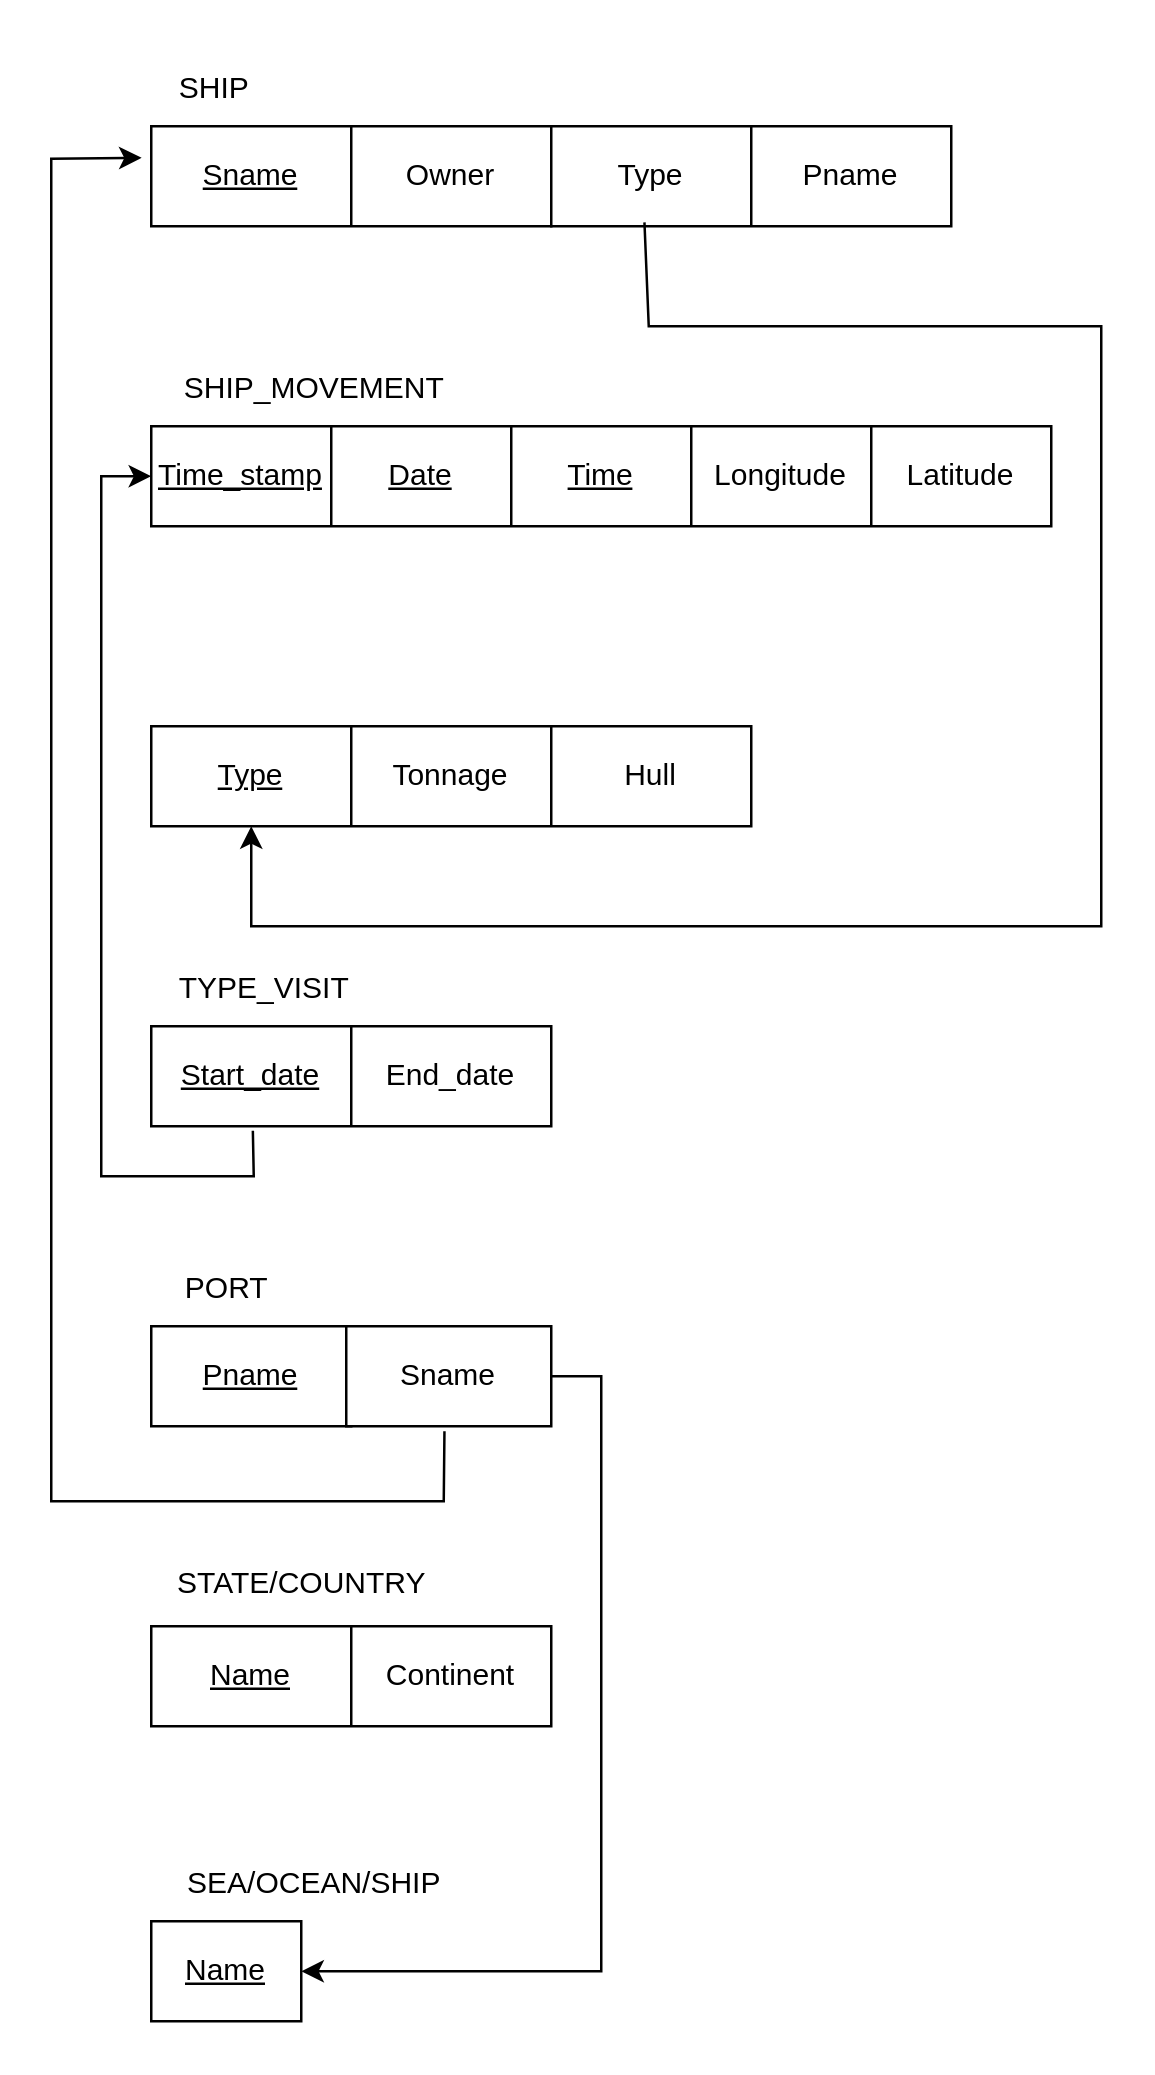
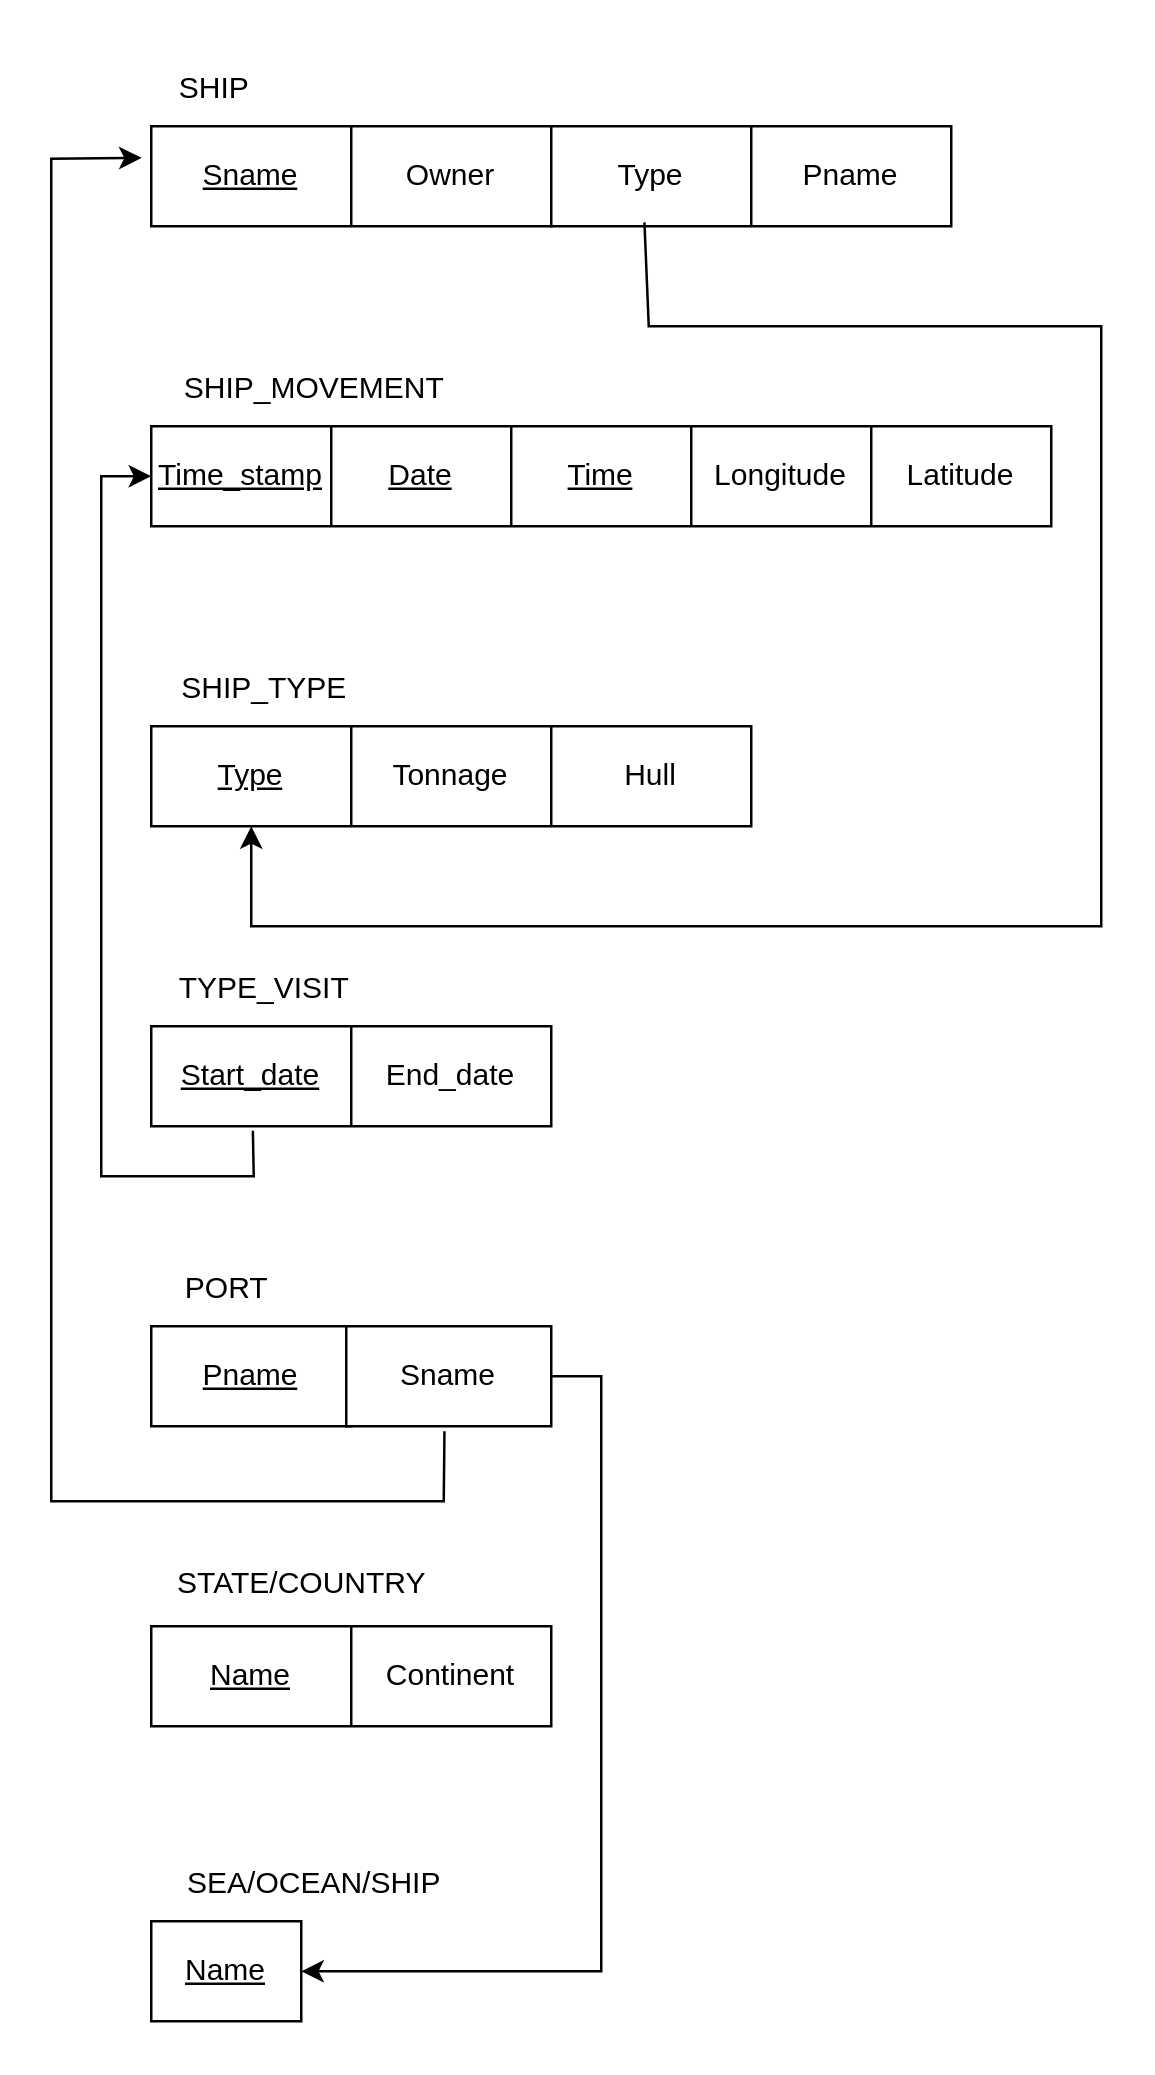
  <mxCell id="0" />
  <mxCell id="1" parent="0" />
  <mxCell id="2" value="SHIP_MOVEMENT" style="text;html=1;align=center;verticalAlign=middle;resizable=0;points=[];autosize=1;strokeColor=none;fillColor=none;" vertex="1" parent="1"><mxGeometry x="60" y="140" width="130" height="30" as="geometry" /></mxCell>
  <mxCell id="3" value="" style="shape=table;startSize=0;container=1;collapsible=0;childLayout=tableLayout;" vertex="1" parent="1"><mxGeometry x="60" y="170" width="360" height="40" as="geometry" /></mxCell>
  <mxCell id="4" value="" style="shape=tableRow;horizontal=0;startSize=0;swimlaneHead=0;swimlaneBody=0;strokeColor=inherit;top=0;left=0;bottom=0;right=0;collapsible=0;dropTarget=0;fillColor=none;points=[[0,0.5],[1,0.5]];portConstraint=eastwest;" vertex="1" parent="3"><mxGeometry width="360" height="40" as="geometry" /></mxCell>
  <mxCell id="5" value="&lt;u&gt;Time_stamp&lt;/u&gt;" style="shape=partialRectangle;html=1;whiteSpace=wrap;connectable=0;strokeColor=inherit;overflow=hidden;fillColor=none;top=0;left=0;bottom=0;right=0;pointerEvents=1;" vertex="1" parent="4"><mxGeometry width="72" height="40" as="geometry"><mxRectangle width="72" height="40" as="alternateBounds" /></mxGeometry></mxCell>
  <mxCell id="6" value="&lt;u&gt;Date&lt;/u&gt;" style="shape=partialRectangle;html=1;whiteSpace=wrap;connectable=0;strokeColor=inherit;overflow=hidden;fillColor=none;top=0;left=0;bottom=0;right=0;pointerEvents=1;" vertex="1" parent="4"><mxGeometry x="72" width="72" height="40" as="geometry"><mxRectangle width="72" height="40" as="alternateBounds" /></mxGeometry></mxCell>
  <mxCell id="7" value="&lt;u&gt;Time&lt;/u&gt;" style="shape=partialRectangle;html=1;whiteSpace=wrap;connectable=0;strokeColor=inherit;overflow=hidden;fillColor=none;top=0;left=0;bottom=0;right=0;pointerEvents=1;" vertex="1" parent="4"><mxGeometry x="144" width="72" height="40" as="geometry"><mxRectangle width="72" height="40" as="alternateBounds" /></mxGeometry></mxCell>
  <mxCell id="8" value="Longitude" style="shape=partialRectangle;html=1;whiteSpace=wrap;connectable=0;strokeColor=inherit;overflow=hidden;fillColor=none;top=0;left=0;bottom=0;right=0;pointerEvents=1;" vertex="1" parent="4"><mxGeometry x="216" width="72" height="40" as="geometry"><mxRectangle width="72" height="40" as="alternateBounds" /></mxGeometry></mxCell>
  <mxCell id="9" value="Latitude" style="shape=partialRectangle;html=1;whiteSpace=wrap;connectable=0;strokeColor=inherit;overflow=hidden;fillColor=none;top=0;left=0;bottom=0;right=0;pointerEvents=1;" vertex="1" parent="4"><mxGeometry x="288" width="72" height="40" as="geometry"><mxRectangle width="72" height="40" as="alternateBounds" /></mxGeometry></mxCell>
  <mxCell id="10" value="SHIP" style="text;html=1;align=center;verticalAlign=middle;resizable=0;points=[];autosize=1;strokeColor=none;fillColor=none;" vertex="1" parent="1"><mxGeometry x="60" y="20" width="50" height="30" as="geometry" /></mxCell>
  <mxCell id="11" value="" style="shape=table;startSize=0;container=1;collapsible=0;childLayout=tableLayout;" vertex="1" parent="1"><mxGeometry x="60" y="50" width="160" height="40" as="geometry" /></mxCell>
  <mxCell id="12" value="" style="shape=tableRow;horizontal=0;startSize=0;swimlaneHead=0;swimlaneBody=0;strokeColor=inherit;top=0;left=0;bottom=0;right=0;collapsible=0;dropTarget=0;fillColor=none;points=[[0,0.5],[1,0.5]];portConstraint=eastwest;" vertex="1" parent="11"><mxGeometry width="160" height="40" as="geometry" /></mxCell>
  <mxCell id="13" value="&lt;u&gt;Sname&lt;/u&gt;" style="shape=partialRectangle;html=1;whiteSpace=wrap;connectable=0;strokeColor=inherit;overflow=hidden;fillColor=none;top=0;left=0;bottom=0;right=0;pointerEvents=1;" vertex="1" parent="12"><mxGeometry width="80" height="40" as="geometry"><mxRectangle width="80" height="40" as="alternateBounds" /></mxGeometry></mxCell>
  <mxCell id="14" value="Owner" style="shape=partialRectangle;html=1;whiteSpace=wrap;connectable=0;strokeColor=inherit;overflow=hidden;fillColor=none;top=0;left=0;bottom=0;right=0;pointerEvents=1;" vertex="1" parent="12"><mxGeometry x="80" width="80" height="40" as="geometry"><mxRectangle width="80" height="40" as="alternateBounds" /></mxGeometry></mxCell>
+ <mxCell id="15" value="SHIP_TYPE" style="text;html=1;align=center;verticalAlign=middle;resizable=0;points=[];autosize=1;strokeColor=none;fillColor=none;" vertex="1" parent="1"><mxGeometry x="60" y="260" width="90" height="30" as="geometry" /></mxCell>
  <mxCell id="16" value="" style="shape=table;startSize=0;container=1;collapsible=0;childLayout=tableLayout;" vertex="1" parent="1"><mxGeometry x="60" y="290" width="240" height="40" as="geometry" /></mxCell>
  <mxCell id="17" value="" style="shape=tableRow;horizontal=0;startSize=0;swimlaneHead=0;swimlaneBody=0;strokeColor=inherit;top=0;left=0;bottom=0;right=0;collapsible=0;dropTarget=0;fillColor=none;points=[[0,0.5],[1,0.5]];portConstraint=eastwest;" vertex="1" parent="16"><mxGeometry width="240" height="40" as="geometry" /></mxCell>
  <mxCell id="18" value="&lt;u&gt;Type&lt;/u&gt;" style="shape=partialRectangle;html=1;whiteSpace=wrap;connectable=0;strokeColor=inherit;overflow=hidden;fillColor=none;top=0;left=0;bottom=0;right=0;pointerEvents=1;" vertex="1" parent="17"><mxGeometry width="80" height="40" as="geometry"><mxRectangle width="80" height="40" as="alternateBounds" /></mxGeometry></mxCell>
  <mxCell id="19" value="Tonnage" style="shape=partialRectangle;html=1;whiteSpace=wrap;connectable=0;strokeColor=inherit;overflow=hidden;fillColor=none;top=0;left=0;bottom=0;right=0;pointerEvents=1;" vertex="1" parent="17"><mxGeometry x="80" width="80" height="40" as="geometry"><mxRectangle width="80" height="40" as="alternateBounds" /></mxGeometry></mxCell>
  <mxCell id="20" value="Hull" style="shape=partialRectangle;html=1;whiteSpace=wrap;connectable=0;strokeColor=inherit;overflow=hidden;fillColor=none;top=0;left=0;bottom=0;right=0;pointerEvents=1;" vertex="1" parent="17"><mxGeometry x="160" width="80" height="40" as="geometry"><mxRectangle width="80" height="40" as="alternateBounds" /></mxGeometry></mxCell>
  <mxCell id="21" value="TYPE_VISIT" style="text;html=1;align=center;verticalAlign=middle;resizable=0;points=[];autosize=1;strokeColor=none;fillColor=none;" vertex="1" parent="1"><mxGeometry x="60" y="380" width="90" height="30" as="geometry" /></mxCell>
  <mxCell id="22" value="" style="shape=table;startSize=0;container=1;collapsible=0;childLayout=tableLayout;" vertex="1" parent="1"><mxGeometry x="60" y="410" width="160" height="40" as="geometry" /></mxCell>
  <mxCell id="23" value="" style="shape=tableRow;horizontal=0;startSize=0;swimlaneHead=0;swimlaneBody=0;strokeColor=inherit;top=0;left=0;bottom=0;right=0;collapsible=0;dropTarget=0;fillColor=none;points=[[0,0.5],[1,0.5]];portConstraint=eastwest;" vertex="1" parent="22"><mxGeometry width="160" height="40" as="geometry" /></mxCell>
  <mxCell id="24" value="&lt;u&gt;Start_date&lt;/u&gt;" style="shape=partialRectangle;html=1;whiteSpace=wrap;connectable=0;strokeColor=inherit;overflow=hidden;fillColor=none;top=0;left=0;bottom=0;right=0;pointerEvents=1;" vertex="1" parent="23"><mxGeometry width="80" height="40" as="geometry"><mxRectangle width="80" height="40" as="alternateBounds" /></mxGeometry></mxCell>
  <mxCell id="25" value="End_date" style="shape=partialRectangle;html=1;whiteSpace=wrap;connectable=0;strokeColor=inherit;overflow=hidden;fillColor=none;top=0;left=0;bottom=0;right=0;pointerEvents=1;" vertex="1" parent="23"><mxGeometry x="80" width="80" height="40" as="geometry"><mxRectangle width="80" height="40" as="alternateBounds" /></mxGeometry></mxCell>
  <mxCell id="26" value="PORT" style="text;html=1;align=center;verticalAlign=middle;resizable=0;points=[];autosize=1;strokeColor=none;fillColor=none;" vertex="1" parent="1"><mxGeometry x="60" y="500" width="60" height="30" as="geometry" /></mxCell>
  <mxCell id="27" value="" style="shape=table;startSize=0;container=1;collapsible=0;childLayout=tableLayout;" vertex="1" parent="1"><mxGeometry x="60" y="530" width="80" height="40" as="geometry" /></mxCell>
  <mxCell id="28" value="" style="shape=tableRow;horizontal=0;startSize=0;swimlaneHead=0;swimlaneBody=0;strokeColor=inherit;top=0;left=0;bottom=0;right=0;collapsible=0;dropTarget=0;fillColor=none;points=[[0,0.5],[1,0.5]];portConstraint=eastwest;" vertex="1" parent="27"><mxGeometry width="80" height="40" as="geometry" /></mxCell>
  <mxCell id="29" value="&lt;u&gt;Pname&lt;/u&gt;" style="shape=partialRectangle;html=1;whiteSpace=wrap;connectable=0;strokeColor=inherit;overflow=hidden;fillColor=none;top=0;left=0;bottom=0;right=0;pointerEvents=1;" vertex="1" parent="28"><mxGeometry width="80" height="40" as="geometry"><mxRectangle width="80" height="40" as="alternateBounds" /></mxGeometry></mxCell>
  <mxCell id="30" value="STATE/COUNTRY" style="text;html=1;align=center;verticalAlign=middle;resizable=0;points=[];autosize=1;strokeColor=none;fillColor=none;" vertex="1" parent="1"><mxGeometry x="60" y="618" width="120" height="30" as="geometry" /></mxCell>
  <mxCell id="31" value="" style="shape=table;startSize=0;container=1;collapsible=0;childLayout=tableLayout;" vertex="1" parent="1"><mxGeometry x="60" y="650" width="160" height="40" as="geometry" /></mxCell>
  <mxCell id="32" value="" style="shape=tableRow;horizontal=0;startSize=0;swimlaneHead=0;swimlaneBody=0;strokeColor=inherit;top=0;left=0;bottom=0;right=0;collapsible=0;dropTarget=0;fillColor=none;points=[[0,0.5],[1,0.5]];portConstraint=eastwest;" vertex="1" parent="31"><mxGeometry width="160" height="40" as="geometry" /></mxCell>
  <mxCell id="33" value="&lt;u&gt;Name&lt;/u&gt;" style="shape=partialRectangle;html=1;whiteSpace=wrap;connectable=0;strokeColor=inherit;overflow=hidden;fillColor=none;top=0;left=0;bottom=0;right=0;pointerEvents=1;" vertex="1" parent="32"><mxGeometry width="80" height="40" as="geometry"><mxRectangle width="80" height="40" as="alternateBounds" /></mxGeometry></mxCell>
  <mxCell id="34" value="Continent" style="shape=partialRectangle;html=1;whiteSpace=wrap;connectable=0;strokeColor=inherit;overflow=hidden;fillColor=none;top=0;left=0;bottom=0;right=0;pointerEvents=1;" vertex="1" parent="32"><mxGeometry x="80" width="80" height="40" as="geometry"><mxRectangle width="80" height="40" as="alternateBounds" /></mxGeometry></mxCell>
  <mxCell id="35" value="" style="shape=table;startSize=0;container=1;collapsible=0;childLayout=tableLayout;" vertex="1" parent="1"><mxGeometry x="220" y="50" width="160" height="40" as="geometry" /></mxCell>
  <mxCell id="36" value="" style="shape=tableRow;horizontal=0;startSize=0;swimlaneHead=0;swimlaneBody=0;strokeColor=inherit;top=0;left=0;bottom=0;right=0;collapsible=0;dropTarget=0;fillColor=none;points=[[0,0.5],[1,0.5]];portConstraint=eastwest;" vertex="1" parent="35"><mxGeometry width="160" height="40" as="geometry" /></mxCell>
  <mxCell id="37" value="Type" style="shape=partialRectangle;html=1;whiteSpace=wrap;connectable=0;strokeColor=inherit;overflow=hidden;fillColor=none;top=0;left=0;bottom=0;right=0;pointerEvents=1;" vertex="1" parent="36"><mxGeometry width="80" height="40" as="geometry"><mxRectangle width="80" height="40" as="alternateBounds" /></mxGeometry></mxCell>
  <mxCell id="38" value="Pname" style="shape=partialRectangle;html=1;whiteSpace=wrap;connectable=0;strokeColor=inherit;overflow=hidden;fillColor=none;top=0;left=0;bottom=0;right=0;pointerEvents=1;" vertex="1" parent="36"><mxGeometry x="80" width="80" height="40" as="geometry"><mxRectangle width="80" height="40" as="alternateBounds" /></mxGeometry></mxCell>
  <mxCell id="39" value="SEA/OCEAN/SHIP" style="text;html=1;align=center;verticalAlign=middle;resizable=0;points=[];autosize=1;strokeColor=none;fillColor=none;" vertex="1" parent="1"><mxGeometry x="60" y="738" width="130" height="30" as="geometry" /></mxCell>
  <mxCell id="40" value="" style="shape=table;startSize=0;container=1;collapsible=0;childLayout=tableLayout;" vertex="1" parent="1"><mxGeometry x="60" y="768" width="60" height="40" as="geometry" /></mxCell>
  <mxCell id="41" value="" style="shape=tableRow;horizontal=0;startSize=0;swimlaneHead=0;swimlaneBody=0;strokeColor=inherit;top=0;left=0;bottom=0;right=0;collapsible=0;dropTarget=0;fillColor=none;points=[[0,0.5],[1,0.5]];portConstraint=eastwest;" vertex="1" parent="40"><mxGeometry width="60" height="40" as="geometry" /></mxCell>
  <mxCell id="42" value="&lt;u&gt;Name&lt;/u&gt;" style="shape=partialRectangle;html=1;whiteSpace=wrap;connectable=0;strokeColor=inherit;overflow=hidden;fillColor=none;top=0;left=0;bottom=0;right=0;pointerEvents=1;" vertex="1" parent="41"><mxGeometry width="60" height="40" as="geometry"><mxRectangle width="60" height="40" as="alternateBounds" /></mxGeometry></mxCell>
  <mxCell id="43" value="" style="shape=table;startSize=0;container=1;collapsible=0;childLayout=tableLayout;" vertex="1" parent="1"><mxGeometry x="138" y="530" width="82" height="40" as="geometry" /></mxCell>
  <mxCell id="44" value="" style="shape=tableRow;horizontal=0;startSize=0;swimlaneHead=0;swimlaneBody=0;strokeColor=inherit;top=0;left=0;bottom=0;right=0;collapsible=0;dropTarget=0;fillColor=none;points=[[0,0.5],[1,0.5]];portConstraint=eastwest;" vertex="1" parent="43"><mxGeometry width="82" height="40" as="geometry" /></mxCell>
  <mxCell id="45" value="Sname" style="shape=partialRectangle;html=1;whiteSpace=wrap;connectable=0;strokeColor=inherit;overflow=hidden;fillColor=none;top=0;left=0;bottom=0;right=0;pointerEvents=1;" vertex="1" parent="44"><mxGeometry width="82" height="40" as="geometry"><mxRectangle width="82" height="40" as="alternateBounds" /></mxGeometry></mxCell>
  <mxCell id="46" style="edgeStyle=orthogonalEdgeStyle;rounded=0;orthogonalLoop=1;jettySize=auto;html=1;exitX=1;exitY=0.5;exitDx=0;exitDy=0;entryX=1;entryY=0.5;entryDx=0;entryDy=0;" edge="1" parent="1" source="44" target="41"><mxGeometry relative="1" as="geometry"><mxPoint x="240" y="800" as="targetPoint" /></mxGeometry></mxCell>
  <mxCell id="47" value="" style="endArrow=classic;html=1;rounded=0;exitX=0.254;exitY=1.044;exitDx=0;exitDy=0;exitPerimeter=0;entryX=0;entryY=0.5;entryDx=0;entryDy=0;" edge="1" parent="1" source="23" target="4"><mxGeometry width="50" height="50" relative="1" as="geometry"><mxPoint x="380" y="510" as="sourcePoint" /><mxPoint x="430" y="460" as="targetPoint" /><Array as="points"><mxPoint x="101" y="470" /><mxPoint x="40" y="470" /><mxPoint x="40" y="190" /></Array></mxGeometry></mxCell>
  <mxCell id="48" value="" style="endArrow=classic;html=1;rounded=0;exitX=0.233;exitY=0.961;exitDx=0;exitDy=0;exitPerimeter=0;" edge="1" parent="1" source="36"><mxGeometry width="50" height="50" relative="1" as="geometry"><mxPoint x="260" y="100" as="sourcePoint" /><mxPoint x="100" y="330" as="targetPoint" /><Array as="points"><mxPoint x="259" y="130" /><mxPoint x="440" y="130" /><mxPoint x="440" y="370" /><mxPoint x="100" y="370" /></Array></mxGeometry></mxCell>
  <mxCell id="49" value="" style="endArrow=classic;html=1;rounded=0;exitX=0.479;exitY=1.05;exitDx=0;exitDy=0;exitPerimeter=0;entryX=-0.024;entryY=0.316;entryDx=0;entryDy=0;entryPerimeter=0;" edge="1" parent="1" source="44" target="12"><mxGeometry width="50" height="50" relative="1" as="geometry"><mxPoint x="220" y="540" as="sourcePoint" /><mxPoint x="270" y="490" as="targetPoint" /><Array as="points"><mxPoint x="177" y="600" /><mxPoint x="20" y="600" /><mxPoint x="20" y="63" /></Array></mxGeometry></mxCell>
